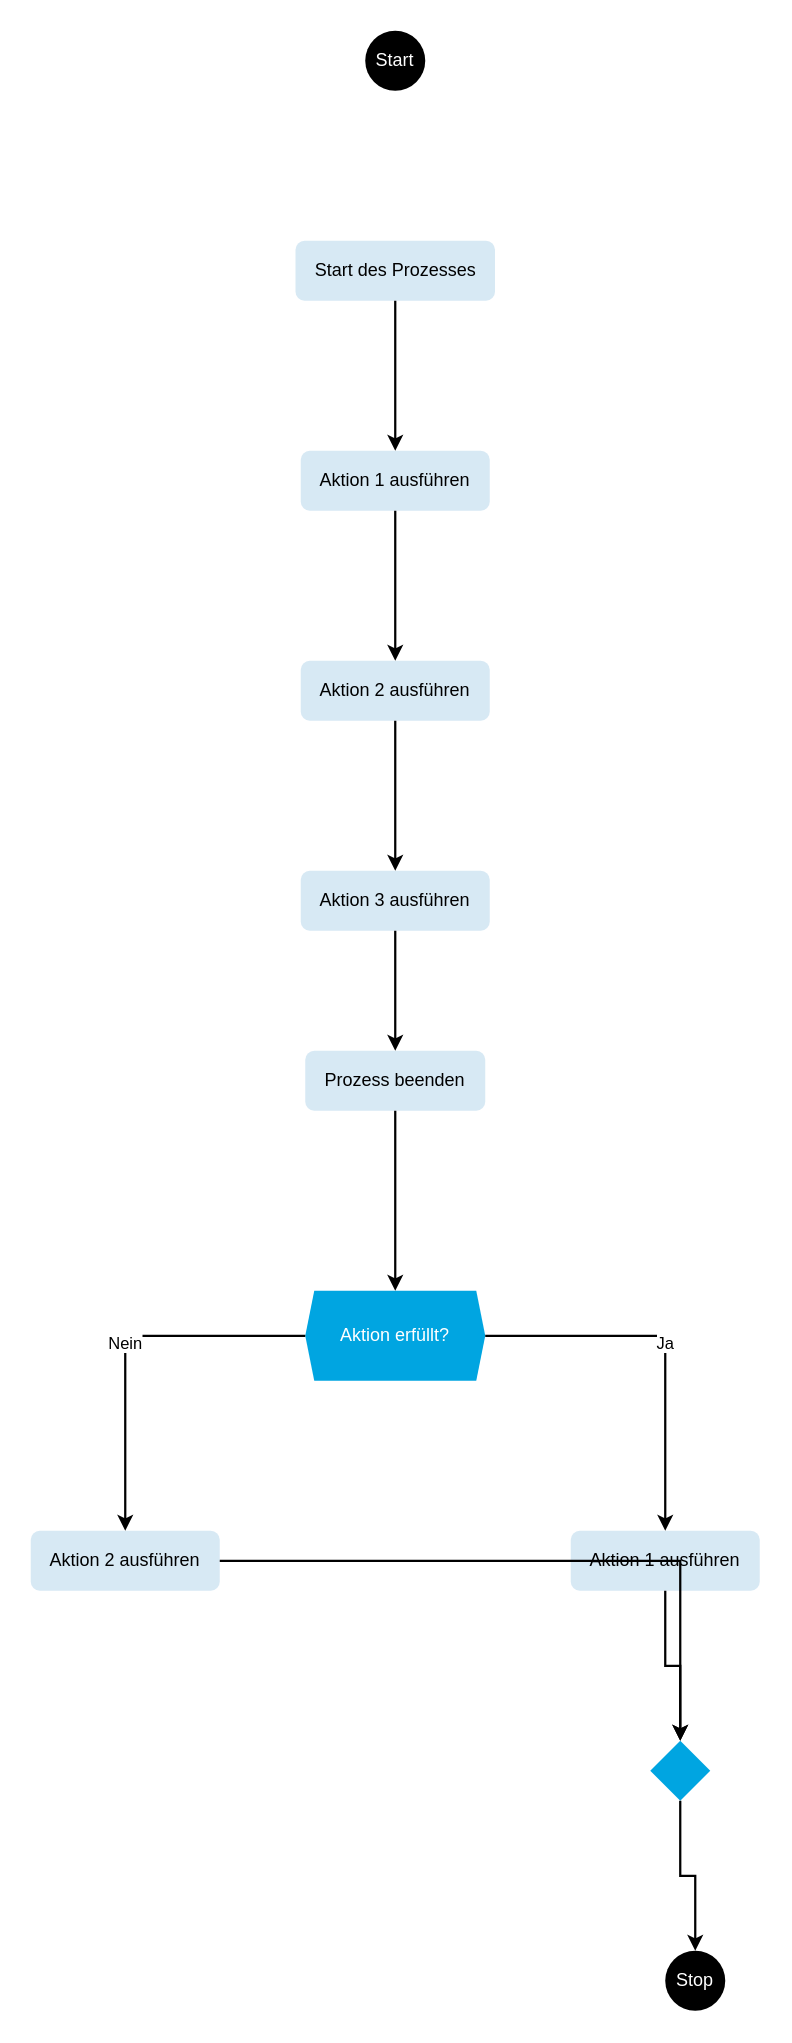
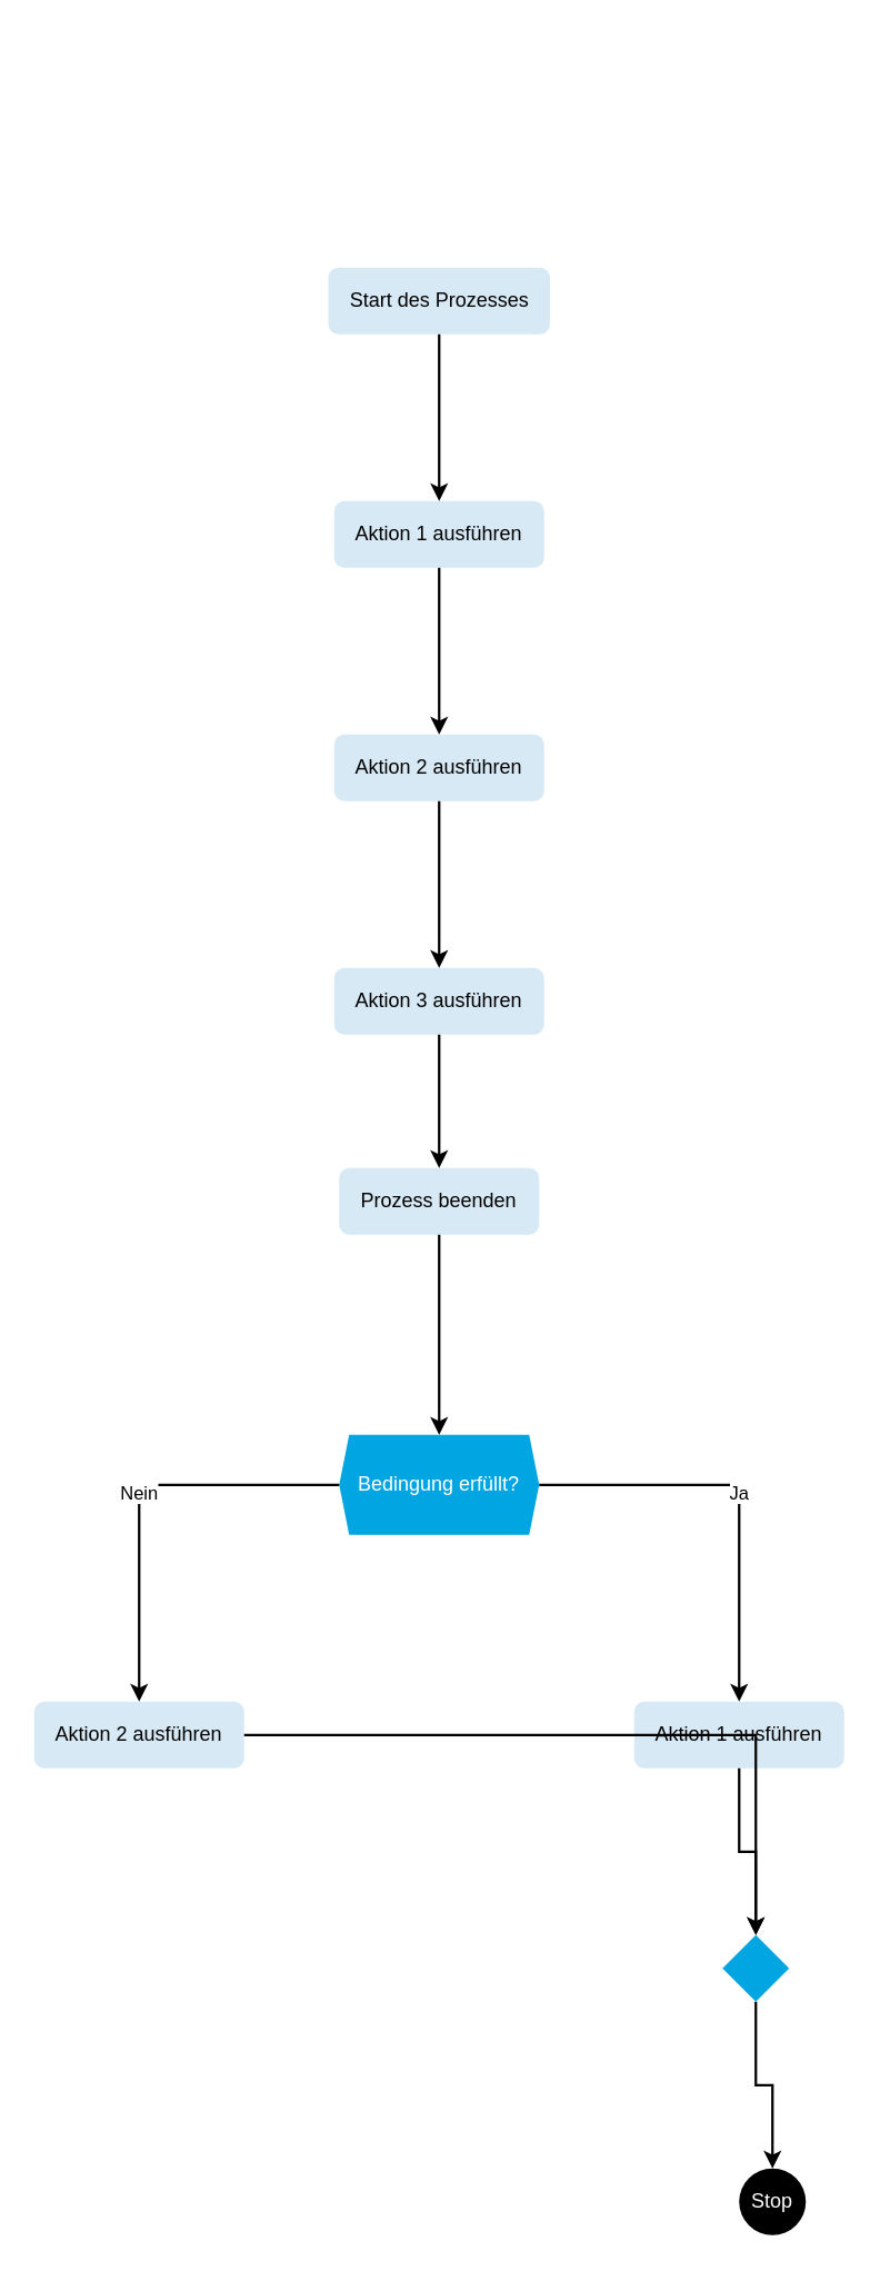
  <mxCell id="0" />
  <mxCell id="1" parent="0" />
- <mxCell id="2" value="Start" style="ellipse;whiteSpace=wrap;html=1;aspect=fixed;fillColor=#000000;fontColor=#ffffff;strokeColor=none;" vertex="1" parent="1"><mxGeometry x="243" y="20" width="40" height="40" as="geometry" /></mxCell>
  <mxCell id="3" value="Stop" style="ellipse;whiteSpace=wrap;html=1;aspect=fixed;fillColor=#000000;fontColor=#ffffff;strokeColor=none;" vertex="1" parent="1"><mxGeometry x="443" y="1300" width="40" height="40" as="geometry" /></mxCell>
  <mxCell id="4" value="Start des Prozesses" style="rounded=1;whiteSpace=wrap;html=1;fillColor=#D7E9F4;strokeColor=none;" vertex="1" parent="1"><mxGeometry x="196.5" y="160" width="133" height="40" as="geometry" /></mxCell>
  <mxCell id="5" value="Aktion 1 ausführen" style="rounded=1;whiteSpace=wrap;html=1;fillColor=#D7E9F4;strokeColor=none;" vertex="1" parent="1"><mxGeometry x="200" y="300" width="126" height="40" as="geometry" /></mxCell>
  <mxCell id="6" value="Aktion 2 ausführen" style="rounded=1;whiteSpace=wrap;html=1;fillColor=#D7E9F4;strokeColor=none;" vertex="1" parent="1"><mxGeometry x="200" y="440" width="126" height="40" as="geometry" /></mxCell>
  <mxCell id="7" value="Aktion 3 ausführen" style="rounded=1;whiteSpace=wrap;html=1;fillColor=#D7E9F4;strokeColor=none;" vertex="1" parent="1"><mxGeometry x="200" y="580" width="126" height="40" as="geometry" /></mxCell>
  <mxCell id="8" value="Prozess beenden" style="rounded=1;whiteSpace=wrap;html=1;fillColor=#D7E9F4;strokeColor=none;" vertex="1" parent="1"><mxGeometry x="203" y="700" width="120" height="40" as="geometry" /></mxCell>
- <mxCell id="9" value="Aktion erfüllt?" style="shape=hexagon;perimeter=hexagonPerimeter2;size=0.05;whiteSpace=wrap;html=1;fillColor=#00A5E1;fontColor=#FFFFFF;strokeColor=none;" vertex="1" parent="1"><mxGeometry x="203" y="860" width="120" height="60" as="geometry" /></mxCell>
+ <mxCell id="9" value="Bedingung erfüllt?" style="shape=hexagon;perimeter=hexagonPerimeter2;size=0.05;whiteSpace=wrap;html=1;fillColor=#00A5E1;fontColor=#FFFFFF;strokeColor=none;" vertex="1" parent="1"><mxGeometry x="203" y="860" width="120" height="60" as="geometry" /></mxCell>
  <mxCell id="10" value="Aktion 1 ausführen" style="rounded=1;whiteSpace=wrap;html=1;fillColor=#D7E9F4;strokeColor=none;" vertex="1" parent="1"><mxGeometry x="380" y="1020" width="126" height="40" as="geometry" /></mxCell>
  <mxCell id="11" value="Aktion 2 ausführen" style="rounded=1;whiteSpace=wrap;html=1;fillColor=#D7E9F4;strokeColor=none;" vertex="1" parent="1"><mxGeometry x="20" y="1020" width="126" height="40" as="geometry" /></mxCell>
  <mxCell id="12" value="" style="rhombus;whiteSpace=wrap;html=1;fillColor=#00A5E1;fontColor=#FFFFFF;strokeColor=none;" vertex="1" parent="1"><mxGeometry x="433" y="1160" width="40" height="40" as="geometry" /></mxCell>
  <mxCell id="13" value="" style="edgeStyle=orthogonalEdgeStyle;rounded=0;orthogonalLoop=1;jettySize=auto;html=1;strokeWidth=1.5;strokeColor=#000000;" edge="1" parent="1" source="4" target="5"><mxGeometry relative="1" as="geometry" /></mxCell>
  <mxCell id="14" value="" style="edgeStyle=orthogonalEdgeStyle;rounded=0;orthogonalLoop=1;jettySize=auto;html=1;strokeWidth=1.5;strokeColor=#000000;" edge="1" parent="1" source="5" target="6"><mxGeometry relative="1" as="geometry" /></mxCell>
  <mxCell id="15" value="" style="edgeStyle=orthogonalEdgeStyle;rounded=0;orthogonalLoop=1;jettySize=auto;html=1;strokeWidth=1.5;strokeColor=#000000;" edge="1" parent="1" source="6" target="7"><mxGeometry relative="1" as="geometry" /></mxCell>
  <mxCell id="16" value="" style="edgeStyle=orthogonalEdgeStyle;rounded=0;orthogonalLoop=1;jettySize=auto;html=1;strokeWidth=1.5;strokeColor=#000000;" edge="1" parent="1" source="7" target="8"><mxGeometry relative="1" as="geometry" /></mxCell>
  <mxCell id="17" value="" style="edgeStyle=orthogonalEdgeStyle;rounded=0;orthogonalLoop=1;jettySize=auto;html=1;strokeWidth=1.5;strokeColor=#000000;" edge="1" parent="1" source="8" target="9"><mxGeometry relative="1" as="geometry" /></mxCell>
  <mxCell id="18" value="Ja" style="edgeStyle=orthogonalEdgeStyle;rounded=0;orthogonalLoop=1;jettySize=auto;html=1;strokeWidth=1.5;strokeColor=#000000;" edge="1" parent="1" source="9" target="10"><mxGeometry relative="1" as="geometry" /></mxCell>
  <mxCell id="19" value="Nein" style="edgeStyle=orthogonalEdgeStyle;rounded=0;orthogonalLoop=1;jettySize=auto;html=1;strokeWidth=1.5;strokeColor=#000000;" edge="1" parent="1" source="9" target="11"><mxGeometry relative="1" as="geometry" /></mxCell>
  <mxCell id="20" value="" style="edgeStyle=orthogonalEdgeStyle;rounded=0;orthogonalLoop=1;jettySize=auto;html=1;strokeWidth=1.5;strokeColor=#000000;" edge="1" parent="1" source="10" target="12"><mxGeometry relative="1" as="geometry" /></mxCell>
  <mxCell id="21" value="" style="edgeStyle=orthogonalEdgeStyle;rounded=0;orthogonalLoop=1;jettySize=auto;html=1;strokeWidth=1.5;strokeColor=#000000;" edge="1" parent="1" source="11" target="12"><mxGeometry relative="1" as="geometry" /></mxCell>
  <mxCell id="22" value="" style="edgeStyle=orthogonalEdgeStyle;rounded=0;orthogonalLoop=1;jettySize=auto;html=1;strokeWidth=1.5;strokeColor=#000000;" edge="1" parent="1" source="12" target="3"><mxGeometry relative="1" as="geometry" /></mxCell>
